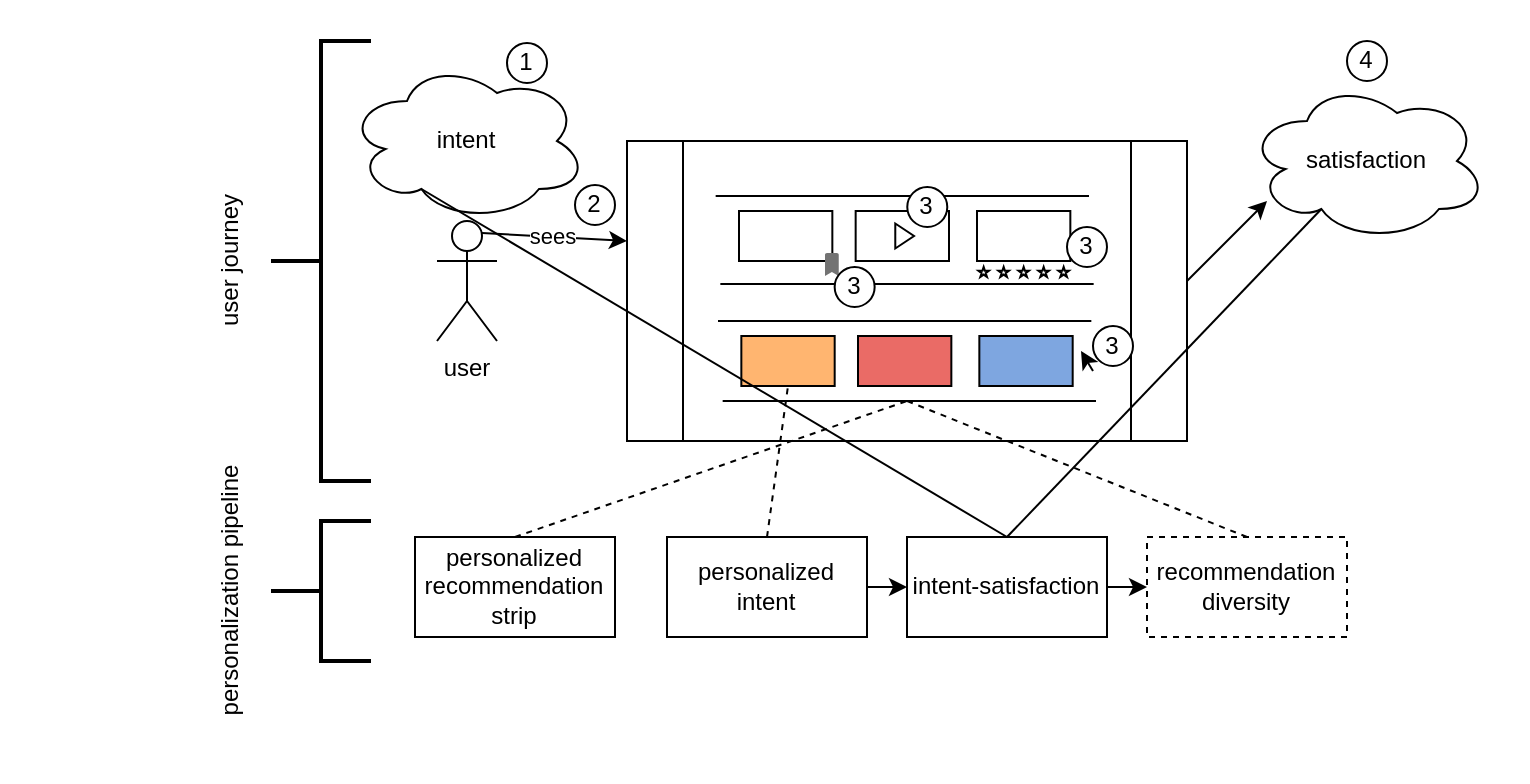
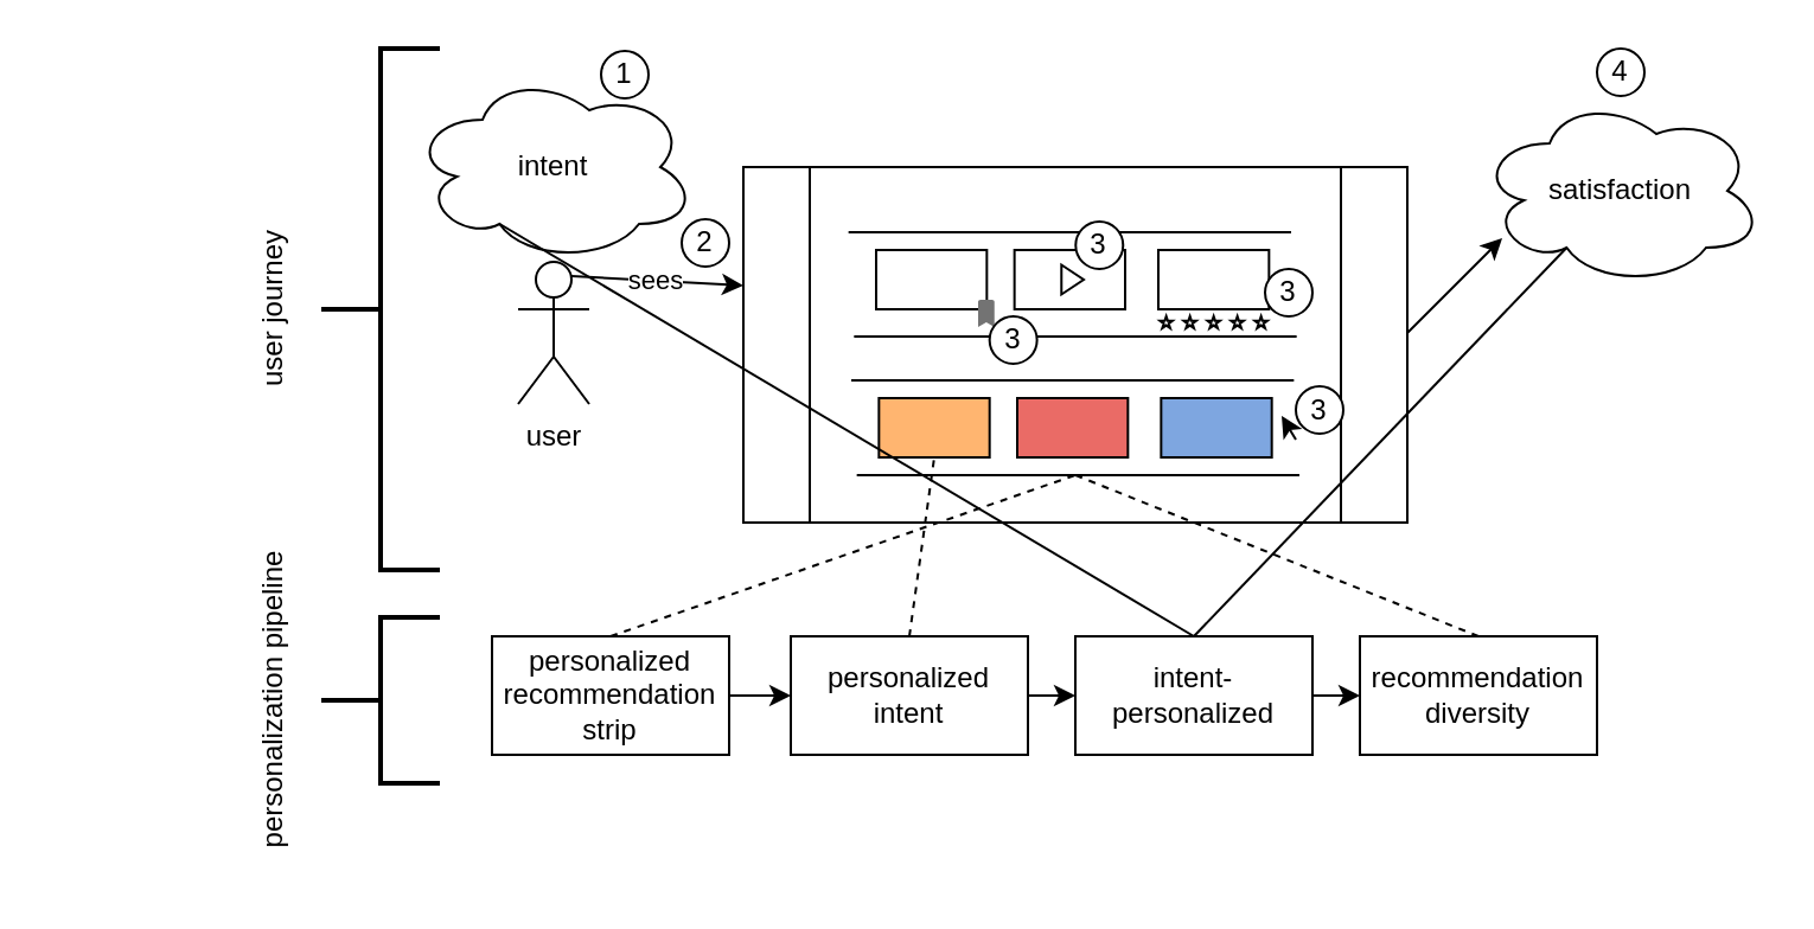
  <mxCell id="0" />
  <mxCell id="1" parent="0" />
+ <mxCell id="2" style="edgeStyle=orthogonalEdgeStyle;rounded=0;orthogonalLoop=1;jettySize=auto;html=1;exitX=1;exitY=0.5;exitDx=0;exitDy=0;entryX=0;entryY=0.5;entryDx=0;entryDy=0;" parent="1" source="3" target="5" edge="1"><mxGeometry relative="1" as="geometry" /></mxCell>
  <mxCell id="3" value="personalized recommendation strip" style="rounded=0;whiteSpace=wrap;html=1;" parent="1" vertex="1"><mxGeometry x="207" y="268" width="100" height="50" as="geometry" /></mxCell>
  <mxCell id="4" style="edgeStyle=orthogonalEdgeStyle;rounded=0;orthogonalLoop=1;jettySize=auto;html=1;exitX=1;exitY=0.5;exitDx=0;exitDy=0;entryX=0;entryY=0.5;entryDx=0;entryDy=0;" parent="1" source="5" target="7" edge="1"><mxGeometry relative="1" as="geometry" /></mxCell>
  <mxCell id="5" value="personalized intent" style="rounded=0;whiteSpace=wrap;html=1;" parent="1" vertex="1"><mxGeometry x="333" y="268" width="100" height="50" as="geometry" /></mxCell>
  <mxCell id="6" style="edgeStyle=orthogonalEdgeStyle;rounded=0;orthogonalLoop=1;jettySize=auto;html=1;exitX=1;exitY=0.5;exitDx=0;exitDy=0;entryX=0;entryY=0.5;entryDx=0;entryDy=0;" parent="1" source="7" target="8" edge="1"><mxGeometry relative="1" as="geometry" /></mxCell>
- <mxCell id="7" value="intent-satisfaction" style="rounded=0;whiteSpace=wrap;html=1;" parent="1" vertex="1"><mxGeometry x="453" y="268" width="100" height="50" as="geometry" /></mxCell>
- <mxCell id="8" value="recommendation diversity" style="rounded=0;whiteSpace=wrap;html=1;dashed=1;" parent="1" vertex="1"><mxGeometry x="573" y="268" width="100" height="50" as="geometry" /></mxCell>
+ <mxCell id="7" value="intent-personalized" style="rounded=0;whiteSpace=wrap;html=1;" parent="1" vertex="1"><mxGeometry x="453" y="268" width="100" height="50" as="geometry" /></mxCell>
+ <mxCell id="8" value="recommendation diversity" style="rounded=0;whiteSpace=wrap;html=1;" parent="1" vertex="1"><mxGeometry x="573" y="268" width="100" height="50" as="geometry" /></mxCell>
  <mxCell id="9" value="intent" style="ellipse;shape=cloud;whiteSpace=wrap;html=1;" parent="1" vertex="1"><mxGeometry x="173" y="30" width="120" height="80" as="geometry" /></mxCell>
  <mxCell id="10" value="user" style="shape=umlActor;verticalLabelPosition=bottom;verticalAlign=top;html=1;outlineConnect=0;" parent="1" vertex="1"><mxGeometry x="218" y="110" width="30" height="60" as="geometry" /></mxCell>
  <mxCell id="11" value="" style="group" parent="1" vertex="1" connectable="0"><mxGeometry x="313" y="70" width="280" height="150" as="geometry" /></mxCell>
  <mxCell id="12" value="" style="shape=process;whiteSpace=wrap;html=1;backgroundOutline=1;" parent="11" vertex="1"><mxGeometry width="280" height="150" as="geometry" /></mxCell>
  <mxCell id="13" value="" style="endArrow=none;html=1;rounded=0;" parent="11" edge="1"><mxGeometry width="50" height="50" relative="1" as="geometry"><mxPoint x="44.333" y="27.5" as="sourcePoint" /><mxPoint x="231.0" y="27.5" as="targetPoint" /></mxGeometry></mxCell>
  <mxCell id="14" value="" style="endArrow=none;html=1;rounded=0;" parent="11" edge="1"><mxGeometry width="50" height="50" relative="1" as="geometry"><mxPoint x="46.667" y="71.5" as="sourcePoint" /><mxPoint x="233.333" y="71.5" as="targetPoint" /></mxGeometry></mxCell>
  <mxCell id="15" value="" style="rounded=0;whiteSpace=wrap;html=1;" parent="11" vertex="1"><mxGeometry x="56" y="35" width="46.667" height="25" as="geometry" /></mxCell>
  <mxCell id="16" value="" style="rounded=0;whiteSpace=wrap;html=1;" parent="11" vertex="1"><mxGeometry x="114.333" y="35" width="46.667" height="25" as="geometry" /></mxCell>
  <mxCell id="17" value="" style="rounded=0;whiteSpace=wrap;html=1;" parent="11" vertex="1"><mxGeometry x="175" y="35" width="46.667" height="25" as="geometry" /></mxCell>
  <mxCell id="18" value="" style="endArrow=none;html=1;rounded=0;" parent="11" edge="1"><mxGeometry width="50" height="50" relative="1" as="geometry"><mxPoint x="45.5" y="90" as="sourcePoint" /><mxPoint x="232.167" y="90" as="targetPoint" /></mxGeometry></mxCell>
  <mxCell id="19" value="" style="endArrow=none;html=1;rounded=0;" parent="11" edge="1"><mxGeometry width="50" height="50" relative="1" as="geometry"><mxPoint x="47.833" y="130" as="sourcePoint" /><mxPoint x="234.5" y="130" as="targetPoint" /></mxGeometry></mxCell>
  <mxCell id="20" value="" style="rounded=0;whiteSpace=wrap;html=1;fillColor=#FFB570;" parent="11" vertex="1"><mxGeometry x="57.167" y="97.5" width="46.667" height="25" as="geometry" /></mxCell>
  <mxCell id="21" value="" style="rounded=0;whiteSpace=wrap;html=1;fillColor=#EA6B66;" parent="11" vertex="1"><mxGeometry x="115.5" y="97.5" width="46.667" height="25" as="geometry" /></mxCell>
  <mxCell id="22" value="" style="rounded=0;whiteSpace=wrap;html=1;fillColor=#7EA6E0;" parent="11" vertex="1"><mxGeometry x="176.167" y="97.5" width="46.667" height="25" as="geometry" /></mxCell>
  <mxCell id="23" value="" style="triangle;whiteSpace=wrap;html=1;" parent="11" vertex="1"><mxGeometry x="134.14" y="41.25" width="9.38" height="12.5" as="geometry" /></mxCell>
  <mxCell id="24" value="3" style="ellipse;whiteSpace=wrap;html=1;aspect=fixed;" parent="11" vertex="1"><mxGeometry x="140.14" y="23" width="20" height="20" as="geometry" /></mxCell>
  <mxCell id="25" value="" style="group" parent="11" vertex="1" connectable="0"><mxGeometry x="175.7" y="63" width="45.26" height="5" as="geometry" /></mxCell>
  <mxCell id="26" value="" style="verticalLabelPosition=bottom;verticalAlign=top;html=1;shape=mxgraph.basic.star" parent="25" vertex="1"><mxGeometry width="5.26" height="5" as="geometry" /></mxCell>
  <mxCell id="27" value="" style="verticalLabelPosition=bottom;verticalAlign=top;html=1;shape=mxgraph.basic.star" parent="25" vertex="1"><mxGeometry x="10" width="5.26" height="5" as="geometry" /></mxCell>
  <mxCell id="28" value="" style="verticalLabelPosition=bottom;verticalAlign=top;html=1;shape=mxgraph.basic.star" parent="25" vertex="1"><mxGeometry x="20" width="5.26" height="5" as="geometry" /></mxCell>
  <mxCell id="29" value="" style="verticalLabelPosition=bottom;verticalAlign=top;html=1;shape=mxgraph.basic.star" parent="25" vertex="1"><mxGeometry x="30" width="5.26" height="5" as="geometry" /></mxCell>
  <mxCell id="30" value="" style="verticalLabelPosition=bottom;verticalAlign=top;html=1;shape=mxgraph.basic.star" parent="25" vertex="1"><mxGeometry x="40" width="5.26" height="5" as="geometry" /></mxCell>
  <mxCell id="31" value="3" style="ellipse;whiteSpace=wrap;html=1;aspect=fixed;" parent="11" vertex="1"><mxGeometry x="220" y="43" width="20" height="20" as="geometry" /></mxCell>
  <mxCell id="32" value="3" style="ellipse;whiteSpace=wrap;html=1;aspect=fixed;" parent="11" vertex="1"><mxGeometry x="233" y="92.5" width="20" height="20" as="geometry" /></mxCell>
  <mxCell id="33" value="" style="html=1;dashed=0;aspect=fixed;verticalLabelPosition=bottom;verticalAlign=top;align=center;shape=mxgraph.gmdl.bookmark;strokeColor=none;fillColor=#737373;shadow=0;sketch=0;" vertex="1" parent="11"><mxGeometry x="99" y="56" width="6.87" height="11.45" as="geometry" /></mxCell>
  <mxCell id="34" value="3" style="ellipse;whiteSpace=wrap;html=1;aspect=fixed;" vertex="1" parent="11"><mxGeometry x="103.83" y="63" width="20" height="20" as="geometry" /></mxCell>
  <mxCell id="35" value="" style="endArrow=classic;html=1;rounded=0;" edge="1" parent="11"><mxGeometry width="50" height="50" relative="1" as="geometry"><mxPoint x="233" y="115" as="sourcePoint" /><mxPoint x="227" y="105" as="targetPoint" /><Array as="points"><mxPoint x="233" y="115" /></Array></mxGeometry></mxCell>
  <mxCell id="36" value="" style="strokeWidth=2;html=1;shape=mxgraph.flowchart.annotation_2;align=left;labelPosition=right;pointerEvents=1;" parent="1" vertex="1"><mxGeometry x="135" y="20" width="50" height="220" as="geometry" /></mxCell>
  <mxCell id="37" value="user journey" style="text;html=1;strokeColor=none;fillColor=none;align=center;verticalAlign=middle;whiteSpace=wrap;rounded=0;rotation=-90;" parent="1" vertex="1"><mxGeometry x="55" y="115" width="120" height="30" as="geometry" /></mxCell>
  <mxCell id="38" value="" style="strokeWidth=2;html=1;shape=mxgraph.flowchart.annotation_2;align=left;labelPosition=right;pointerEvents=1;" parent="1" vertex="1"><mxGeometry x="135" y="260" width="50" height="70" as="geometry" /></mxCell>
  <mxCell id="39" value="personalization pipeline" style="text;html=1;strokeColor=none;fillColor=none;align=center;verticalAlign=middle;whiteSpace=wrap;rounded=0;rotation=-90;" parent="1" vertex="1"><mxGeometry x="20" y="280" width="190" height="30" as="geometry" /></mxCell>
  <mxCell id="40" value="1" style="ellipse;whiteSpace=wrap;html=1;aspect=fixed;" parent="1" vertex="1"><mxGeometry x="253" y="21" width="20" height="20" as="geometry" /></mxCell>
  <mxCell id="41" value="2" style="ellipse;whiteSpace=wrap;html=1;aspect=fixed;" parent="1" vertex="1"><mxGeometry x="287" y="92" width="20" height="20" as="geometry" /></mxCell>
  <mxCell id="42" value="sees" style="endArrow=classic;html=1;rounded=0;exitX=0.75;exitY=0.1;exitDx=0;exitDy=0;exitPerimeter=0;" parent="1" source="10" edge="1"><mxGeometry width="50" height="50" relative="1" as="geometry"><mxPoint x="238" y="120" as="sourcePoint" /><mxPoint x="313" y="120" as="targetPoint" /></mxGeometry></mxCell>
  <mxCell id="43" value="" style="endArrow=classic;html=1;rounded=0;exitX=0.75;exitY=0.1;exitDx=0;exitDy=0;exitPerimeter=0;" parent="1" edge="1"><mxGeometry width="50" height="50" relative="1" as="geometry"><mxPoint x="593" y="140" as="sourcePoint" /><mxPoint x="633" y="100" as="targetPoint" /></mxGeometry></mxCell>
  <mxCell id="44" value="4" style="ellipse;whiteSpace=wrap;html=1;aspect=fixed;" parent="1" vertex="1"><mxGeometry x="673" y="20" width="20" height="20" as="geometry" /></mxCell>
  <mxCell id="45" value="" style="endArrow=none;dashed=1;html=1;rounded=0;exitX=0.5;exitY=0;exitDx=0;exitDy=0;" parent="1" source="3" edge="1"><mxGeometry width="50" height="50" relative="1" as="geometry"><mxPoint x="463" y="210" as="sourcePoint" /><mxPoint x="453" y="200" as="targetPoint" /></mxGeometry></mxCell>
  <mxCell id="46" value="" style="endArrow=none;dashed=1;html=1;rounded=0;entryX=0.5;entryY=1;entryDx=0;entryDy=0;exitX=0.5;exitY=0;exitDx=0;exitDy=0;" parent="1" source="5" target="20" edge="1"><mxGeometry width="50" height="50" relative="1" as="geometry"><mxPoint x="463" y="210" as="sourcePoint" /><mxPoint x="513" y="160" as="targetPoint" /></mxGeometry></mxCell>
  <mxCell id="47" value="" style="endArrow=none;dashed=1;html=1;rounded=0;exitX=0.5;exitY=0;exitDx=0;exitDy=0;" parent="1" source="8" edge="1"><mxGeometry width="50" height="50" relative="1" as="geometry"><mxPoint x="463" y="210" as="sourcePoint" /><mxPoint x="453" y="200" as="targetPoint" /></mxGeometry></mxCell>
  <mxCell id="48" value="" style="endArrow=none;dashed=0;html=1;rounded=0;entryX=0.31;entryY=0.8;entryDx=0;entryDy=0;entryPerimeter=0;exitX=0.5;exitY=0;exitDx=0;exitDy=0;" parent="1" source="7" target="9" edge="1"><mxGeometry width="50" height="50" relative="1" as="geometry"><mxPoint x="543" y="320" as="sourcePoint" /><mxPoint x="593" y="270" as="targetPoint" /></mxGeometry></mxCell>
  <mxCell id="49" value="" style="endArrow=none;dashed=0;html=1;rounded=0;exitX=0.5;exitY=0;exitDx=0;exitDy=0;entryX=0.31;entryY=0.8;entryDx=0;entryDy=0;entryPerimeter=0;" parent="1" source="7" target="50" edge="1"><mxGeometry width="50" height="50" relative="1" as="geometry"><mxPoint x="243" y="330" as="sourcePoint" /><mxPoint x="643" y="150" as="targetPoint" /></mxGeometry></mxCell>
  <mxCell id="50" value="satisfaction" style="ellipse;shape=cloud;whiteSpace=wrap;html=1;" parent="1" vertex="1"><mxGeometry x="623" y="40" width="120" height="80" as="geometry" /></mxCell>
